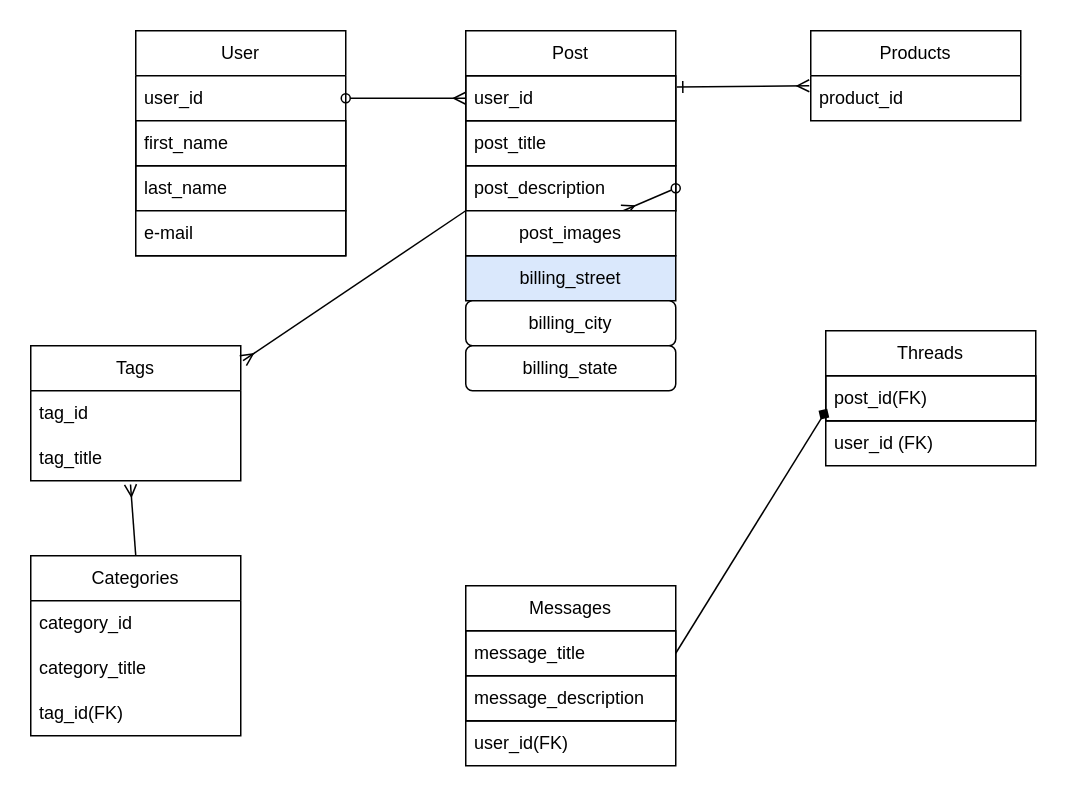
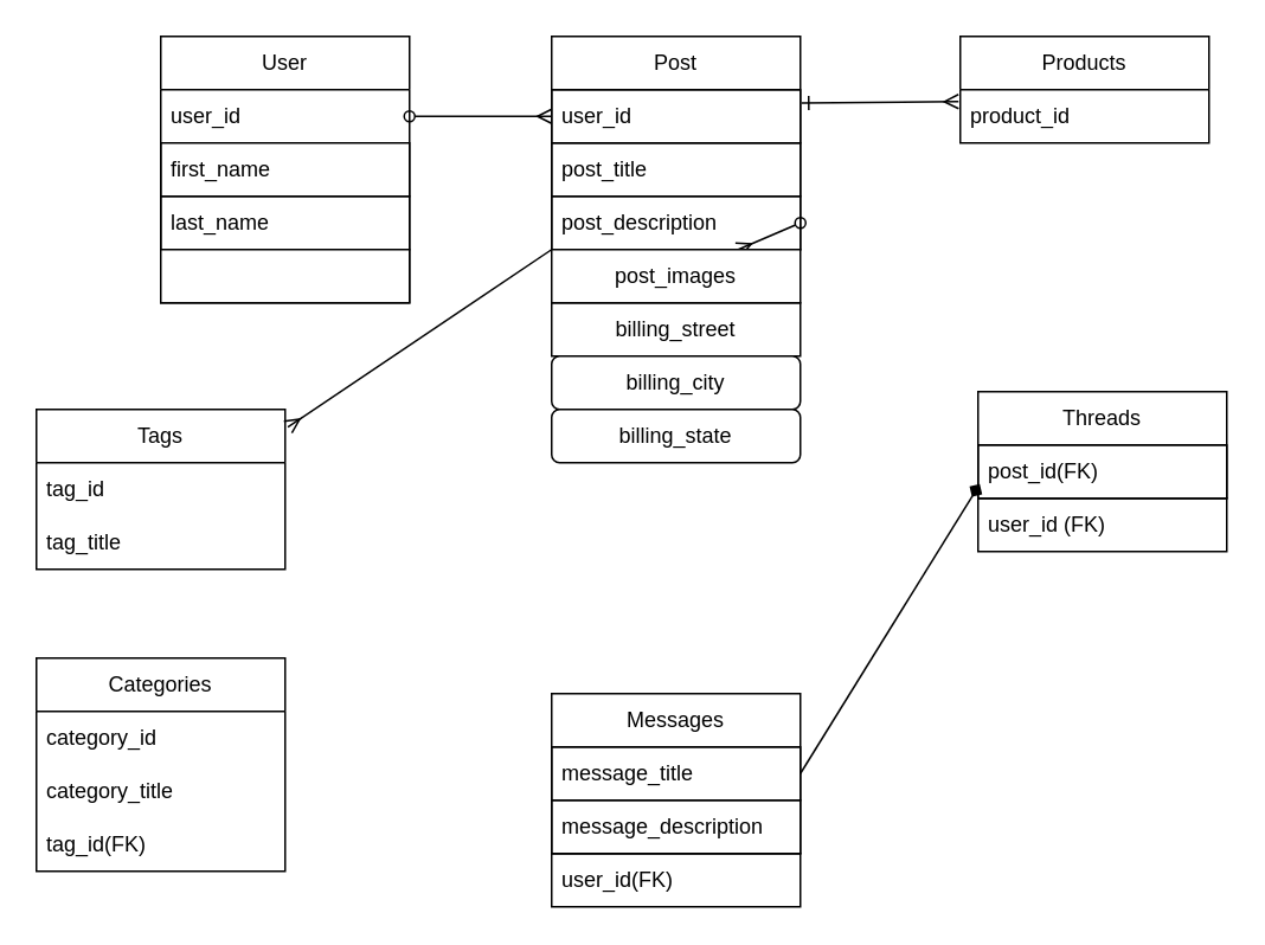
  <mxCell id="0" />
  <mxCell id="1" parent="0" />
  <mxCell id="2" value="User" style="swimlane;fontStyle=0;childLayout=stackLayout;horizontal=1;startSize=30;horizontalStack=0;resizeParent=1;resizeParentMax=0;resizeLast=0;collapsible=1;marginBottom=0;whiteSpace=wrap;html=1;" parent="1" vertex="1"><mxGeometry x="90" y="20" width="140" height="150" as="geometry" /></mxCell>
  <mxCell id="3" value="user_id" style="text;strokeColor=none;fillColor=none;align=left;verticalAlign=middle;spacingLeft=4;spacingRight=4;overflow=hidden;points=[[0,0.5],[1,0.5]];portConstraint=eastwest;rotatable=0;whiteSpace=wrap;html=1;" parent="2" vertex="1"><mxGeometry y="30" width="140" height="30" as="geometry" /></mxCell>
  <mxCell id="4" value="first_name" style="text;strokeColor=default;fillColor=none;align=left;verticalAlign=middle;spacingLeft=4;spacingRight=4;overflow=hidden;points=[[0,0.5],[1,0.5]];portConstraint=eastwest;rotatable=0;whiteSpace=wrap;html=1;" parent="2" vertex="1"><mxGeometry y="60" width="140" height="30" as="geometry" /></mxCell>
  <mxCell id="5" value="last_name" style="text;strokeColor=default;fillColor=none;align=left;verticalAlign=middle;spacingLeft=4;spacingRight=4;overflow=hidden;points=[[0,0.5],[1,0.5]];portConstraint=eastwest;rotatable=0;whiteSpace=wrap;html=1;" parent="2" vertex="1"><mxGeometry y="90" width="140" height="30" as="geometry" /></mxCell>
  <mxCell id="6" value="" style="rounded=0;whiteSpace=wrap;html=1;" parent="2" vertex="1"><mxGeometry y="120" width="140" height="30" as="geometry" /></mxCell>
  <mxCell id="7" value="Post" style="swimlane;fontStyle=0;childLayout=stackLayout;horizontal=1;startSize=30;horizontalStack=0;resizeParent=1;resizeParentMax=0;resizeLast=0;collapsible=1;marginBottom=0;whiteSpace=wrap;html=1;" parent="1" vertex="1"><mxGeometry x="310" y="20" width="140" height="120" as="geometry" /></mxCell>
  <mxCell id="8" value="user_id" style="text;strokeColor=default;fillColor=none;align=left;verticalAlign=middle;spacingLeft=4;spacingRight=4;overflow=hidden;points=[[0,0.5],[1,0.5]];portConstraint=eastwest;rotatable=0;whiteSpace=wrap;html=1;" parent="7" vertex="1"><mxGeometry y="30" width="140" height="30" as="geometry" /></mxCell>
  <mxCell id="9" value="post_title" style="text;strokeColor=default;fillColor=none;align=left;verticalAlign=middle;spacingLeft=4;spacingRight=4;overflow=hidden;points=[[0,0.5],[1,0.5]];portConstraint=eastwest;rotatable=0;whiteSpace=wrap;html=1;" parent="7" vertex="1"><mxGeometry y="60" width="140" height="30" as="geometry" /></mxCell>
  <mxCell id="10" value="post_description" style="text;strokeColor=default;fillColor=none;align=left;verticalAlign=middle;spacingLeft=4;spacingRight=4;overflow=hidden;points=[[0,0.5],[1,0.5]];portConstraint=eastwest;rotatable=0;whiteSpace=wrap;html=1;" parent="7" vertex="1"><mxGeometry y="90" width="140" height="30" as="geometry" /></mxCell>
  <mxCell id="11" value="Products" style="swimlane;fontStyle=0;childLayout=stackLayout;horizontal=1;startSize=30;horizontalStack=0;resizeParent=1;resizeParentMax=0;resizeLast=0;collapsible=1;marginBottom=0;whiteSpace=wrap;html=1;" parent="1" vertex="1"><mxGeometry x="540" y="20" width="140" height="60" as="geometry" /></mxCell>
  <mxCell id="12" value="product_id" style="text;strokeColor=none;fillColor=none;align=left;verticalAlign=middle;spacingLeft=4;spacingRight=4;overflow=hidden;points=[[0,0.5],[1,0.5]];portConstraint=eastwest;rotatable=0;whiteSpace=wrap;html=1;" parent="11" vertex="1"><mxGeometry y="30" width="140" height="30" as="geometry" /></mxCell>
- <mxCell id="13" value="e-mail" style="text;strokeColor=none;fillColor=none;align=left;verticalAlign=middle;spacingLeft=4;spacingRight=4;overflow=hidden;points=[[0,0.5],[1,0.5]];portConstraint=eastwest;rotatable=0;whiteSpace=wrap;html=1;" parent="1" vertex="1"><mxGeometry x="90" y="140" width="140" height="30" as="geometry" /></mxCell>
- <mxCell id="14" value="billing_street" style="rounded=0;whiteSpace=wrap;html=1;fillColor=#dae8fc;" parent="1" vertex="1"><mxGeometry x="310" y="170" width="140" height="30" as="geometry" /></mxCell>
+ <mxCell id="14" value="billing_street" style="rounded=0;whiteSpace=wrap;html=1;" parent="1" vertex="1"><mxGeometry x="310" y="170" width="140" height="30" as="geometry" /></mxCell>
  <mxCell id="15" value="billing_city" style="whiteSpace=wrap;html=1;rounded=1;" parent="1" vertex="1"><mxGeometry x="310" y="200" width="140" height="30" as="geometry" /></mxCell>
  <mxCell id="16" value="billing_state" style="whiteSpace=wrap;html=1;rounded=1;" parent="1" vertex="1"><mxGeometry x="310" y="230" width="140" height="30" as="geometry" /></mxCell>
  <mxCell id="17" value="Threads" style="swimlane;fontStyle=0;childLayout=stackLayout;horizontal=1;startSize=30;horizontalStack=0;resizeParent=1;resizeParentMax=0;resizeLast=0;collapsible=1;marginBottom=0;whiteSpace=wrap;html=1;" parent="1" vertex="1"><mxGeometry x="550" y="220" width="140" height="60" as="geometry" /></mxCell>
  <mxCell id="18" value="post_id(FK)" style="text;strokeColor=default;fillColor=none;align=left;verticalAlign=middle;spacingLeft=4;spacingRight=4;overflow=hidden;points=[[0,0.5],[1,0.5]];portConstraint=eastwest;rotatable=0;whiteSpace=wrap;html=1;" parent="17" vertex="1"><mxGeometry y="30" width="140" height="30" as="geometry" /></mxCell>
  <mxCell id="19" value="Messages" style="swimlane;fontStyle=0;childLayout=stackLayout;horizontal=1;startSize=30;horizontalStack=0;resizeParent=1;resizeParentMax=0;resizeLast=0;collapsible=1;marginBottom=0;whiteSpace=wrap;html=1;" parent="1" vertex="1"><mxGeometry x="310" y="390" width="140" height="90" as="geometry" /></mxCell>
  <mxCell id="20" value="message_title" style="text;strokeColor=default;fillColor=none;align=left;verticalAlign=middle;spacingLeft=4;spacingRight=4;overflow=hidden;points=[[0,0.5],[1,0.5]];portConstraint=eastwest;rotatable=0;whiteSpace=wrap;html=1;" parent="19" vertex="1"><mxGeometry y="30" width="140" height="30" as="geometry" /></mxCell>
  <mxCell id="21" value="message_description" style="text;strokeColor=default;fillColor=none;align=left;verticalAlign=middle;spacingLeft=4;spacingRight=4;overflow=hidden;points=[[0,0.5],[1,0.5]];portConstraint=eastwest;rotatable=0;whiteSpace=wrap;html=1;" parent="19" vertex="1"><mxGeometry y="60" width="140" height="30" as="geometry" /></mxCell>
  <mxCell id="22" value="" style="endArrow=ERmany;html=1;entryX=0;entryY=0.5;entryDx=0;entryDy=0;endFill=0;startArrow=oval;startFill=0;" parent="1" source="3" target="8" edge="1"><mxGeometry width="50" height="50" relative="1" as="geometry"><mxPoint x="230" y="115" as="sourcePoint" /><mxPoint x="300.711" y="65" as="targetPoint" /></mxGeometry></mxCell>
  <mxCell id="23" value="Tags&lt;span style=&quot;color: rgba(0, 0, 0, 0); font-family: monospace; font-size: 0px; text-align: start;&quot;&gt;%3CmxGraphModel%3E%3Croot%3E%3CmxCell%20id%3D%220%22%2F%3E%3CmxCell%20id%3D%221%22%20parent%3D%220%22%2F%3E%3CmxCell%20id%3D%222%22%20value%3D%22Messages%22%20style%3D%22swimlane%3BfontStyle%3D0%3BchildLayout%3DstackLayout%3Bhorizontal%3D1%3BstartSize%3D30%3BhorizontalStack%3D0%3BresizeParent%3D1%3BresizeParentMax%3D0%3BresizeLast%3D0%3Bcollapsible%3D1%3BmarginBottom%3D0%3BwhiteSpace%3Dwrap%3Bhtml%3D1%3B%22%20vertex%3D%221%22%20parent%3D%221%22%3E%3CmxGeometry%20x%3D%22320%22%20y%3D%22540%22%20width%3D%22140%22%20height%3D%22120%22%20as%3D%22geometry%22%2F%3E%3C%2FmxCell%3E%3CmxCell%20id%3D%223%22%20value%3D%22product_id%22%20style%3D%22text%3BstrokeColor%3Dnone%3BfillColor%3Dnone%3Balign%3Dleft%3BverticalAlign%3Dmiddle%3BspacingLeft%3D4%3BspacingRight%3D4%3Boverflow%3Dhidden%3Bpoints%3D%5B%5B0%2C0.5%5D%2C%5B1%2C0.5%5D%5D%3BportConstraint%3Deastwest%3Brotatable%3D0%3BwhiteSpace%3Dwrap%3Bhtml%3D1%3B%22%20vertex%3D%221%22%20parent%3D%222%22%3E%3CmxGeometry%20y%3D%2230%22%20width%3D%22140%22%20height%3D%2230%22%20as%3D%22geometry%22%2F%3E%3C%2FmxCell%3E%3CmxCell%20id%3D%224%22%20value%3D%22Item%202%22%20style%3D%22text%3BstrokeColor%3Dnone%3BfillColor%3Dnone%3Balign%3Dleft%3BverticalAlign%3Dmiddle%3BspacingLeft%3D4%3BspacingRight%3D4%3Boverflow%3Dhidden%3Bpoints%3D%5B%5B0%2C0.5%5D%2C%5B1%2C0.5%5D%5D%3BportConstraint%3Deastwest%3Brotatable%3D0%3BwhiteSpace%3Dwrap%3Bhtml%3D1%3B%22%20vertex%3D%221%22%20parent%3D%222%22%3E%3CmxGeometry%20y%3D%2260%22%20width%3D%22140%22%20height%3D%2230%22%20as%3D%22geometry%22%2F%3E%3C%2FmxCell%3E%3CmxCell%20id%3D%225%22%20value%3D%22Item%203%22%20style%3D%22text%3BstrokeColor%3Dnone%3BfillColor%3Dnone%3Balign%3Dleft%3BverticalAlign%3Dmiddle%3BspacingLeft%3D4%3BspacingRight%3D4%3Boverflow%3Dhidden%3Bpoints%3D%5B%5B0%2C0.5%5D%2C%5B1%2C0.5%5D%5D%3BportConstraint%3Deastwest%3Brotatable%3D0%3BwhiteSpace%3Dwrap%3Bhtml%3D1%3B%22%20vertex%3D%221%22%20parent%3D%222%22%3E%3CmxGeometry%20y%3D%2290%22%20width%3D%22140%22%20height%3D%2230%22%20as%3D%22geometry%22%2F%3E%3C%2FmxCell%3E%3C%2Froot%3E%3C%2FmxGraphModel%3E&lt;/span&gt;" style="swimlane;fontStyle=0;childLayout=stackLayout;horizontal=1;startSize=30;horizontalStack=0;resizeParent=1;resizeParentMax=0;resizeLast=0;collapsible=1;marginBottom=0;whiteSpace=wrap;html=1;" parent="1" vertex="1"><mxGeometry x="20" y="230" width="140" height="90" as="geometry" /></mxCell>
  <mxCell id="24" value="tag_id" style="text;strokeColor=none;fillColor=none;align=left;verticalAlign=middle;spacingLeft=4;spacingRight=4;overflow=hidden;points=[[0,0.5],[1,0.5]];portConstraint=eastwest;rotatable=0;whiteSpace=wrap;html=1;" parent="23" vertex="1"><mxGeometry y="30" width="140" height="30" as="geometry" /></mxCell>
  <mxCell id="25" value="tag_title" style="text;strokeColor=none;fillColor=none;align=left;verticalAlign=middle;spacingLeft=4;spacingRight=4;overflow=hidden;points=[[0,0.5],[1,0.5]];portConstraint=eastwest;rotatable=0;whiteSpace=wrap;html=1;" parent="23" vertex="1"><mxGeometry y="60" width="140" height="30" as="geometry" /></mxCell>
  <mxCell id="26" value="Categories" style="swimlane;fontStyle=0;childLayout=stackLayout;horizontal=1;startSize=30;horizontalStack=0;resizeParent=1;resizeParentMax=0;resizeLast=0;collapsible=1;marginBottom=0;whiteSpace=wrap;html=1;" parent="1" vertex="1"><mxGeometry x="20" y="370" width="140" height="120" as="geometry" /></mxCell>
  <mxCell id="27" value="category_id" style="text;strokeColor=none;fillColor=none;align=left;verticalAlign=middle;spacingLeft=4;spacingRight=4;overflow=hidden;points=[[0,0.5],[1,0.5]];portConstraint=eastwest;rotatable=0;whiteSpace=wrap;html=1;" parent="26" vertex="1"><mxGeometry y="30" width="140" height="30" as="geometry" /></mxCell>
  <mxCell id="28" value="category_title" style="text;strokeColor=none;fillColor=none;align=left;verticalAlign=middle;spacingLeft=4;spacingRight=4;overflow=hidden;points=[[0,0.5],[1,0.5]];portConstraint=eastwest;rotatable=0;whiteSpace=wrap;html=1;" parent="26" vertex="1"><mxGeometry y="60" width="140" height="30" as="geometry" /></mxCell>
  <mxCell id="29" value="tag_id(FK)" style="text;strokeColor=none;fillColor=none;align=left;verticalAlign=middle;spacingLeft=4;spacingRight=4;overflow=hidden;points=[[0,0.5],[1,0.5]];portConstraint=eastwest;rotatable=0;whiteSpace=wrap;html=1;" parent="26" vertex="1"><mxGeometry y="90" width="140" height="30" as="geometry" /></mxCell>
  <mxCell id="30" value="" style="endArrow=ERmany;html=1;sketch=0;exitX=1.005;exitY=0.25;exitDx=0;exitDy=0;exitPerimeter=0;entryX=-0.007;entryY=0.223;entryDx=0;entryDy=0;entryPerimeter=0;endFill=0;startArrow=ERone;startFill=0;" parent="1" source="8" target="12" edge="1"><mxGeometry width="50" height="50" relative="1" as="geometry"><mxPoint x="490" y="105" as="sourcePoint" /><mxPoint x="540" y="55" as="targetPoint" /></mxGeometry></mxCell>
  <mxCell id="31" value="" style="endArrow=ERmany;html=1;sketch=0;exitX=1;exitY=0.5;exitDx=0;exitDy=0;endFill=0;startArrow=oval;startFill=0;" parent="1" source="10" target="33" edge="1"><mxGeometry width="50" height="50" relative="1" as="geometry"><mxPoint x="460" y="220" as="sourcePoint" /><mxPoint x="510" y="170" as="targetPoint" /></mxGeometry></mxCell>
  <mxCell id="32" value="" style="endArrow=none;html=1;sketch=0;exitX=1.011;exitY=0.111;exitDx=0;exitDy=0;exitPerimeter=0;startArrow=ERmany;startFill=0;" parent="1" source="23" edge="1"><mxGeometry width="50" height="50" relative="1" as="geometry"><mxPoint x="260" y="190" as="sourcePoint" /><mxPoint x="310" y="140" as="targetPoint" /></mxGeometry></mxCell>
  <mxCell id="33" value="post_images" style="rounded=0;whiteSpace=wrap;html=1;" parent="1" vertex="1"><mxGeometry x="310" y="140" width="140" height="30" as="geometry" /></mxCell>
  <mxCell id="34" value="user_id (FK)" style="text;strokeColor=default;fillColor=none;align=left;verticalAlign=middle;spacingLeft=4;spacingRight=4;overflow=hidden;points=[[0,0.5],[1,0.5]];portConstraint=eastwest;rotatable=0;whiteSpace=wrap;html=1;" parent="1" vertex="1"><mxGeometry x="550" y="280" width="140" height="30" as="geometry" /></mxCell>
  <mxCell id="35" value="user_id(FK)" style="text;strokeColor=default;fillColor=none;align=left;verticalAlign=middle;spacingLeft=4;spacingRight=4;overflow=hidden;points=[[0,0.5],[1,0.5]];portConstraint=eastwest;rotatable=0;whiteSpace=wrap;html=1;" parent="1" vertex="1"><mxGeometry x="310" y="480" width="140" height="30" as="geometry" /></mxCell>
- <mxCell id="36" value="" style="endArrow=ERmany;html=1;sketch=0;entryX=0.475;entryY=1.084;entryDx=0;entryDy=0;entryPerimeter=0;exitX=0.5;exitY=0;exitDx=0;exitDy=0;endFill=0;" parent="1" source="26" target="25" edge="1"><mxGeometry width="50" height="50" relative="1" as="geometry"><mxPoint x="80" y="380" as="sourcePoint" /><mxPoint x="89.86" y="350.84" as="targetPoint" /></mxGeometry></mxCell>
  <mxCell id="37" style="edgeStyle=none;html=1;entryX=0.007;entryY=0.733;entryDx=0;entryDy=0;entryPerimeter=0;exitX=1;exitY=0.5;exitDx=0;exitDy=0;endArrow=diamond;" edge="1" parent="1" source="20" target="18"><mxGeometry relative="1" as="geometry" /></mxCell>
